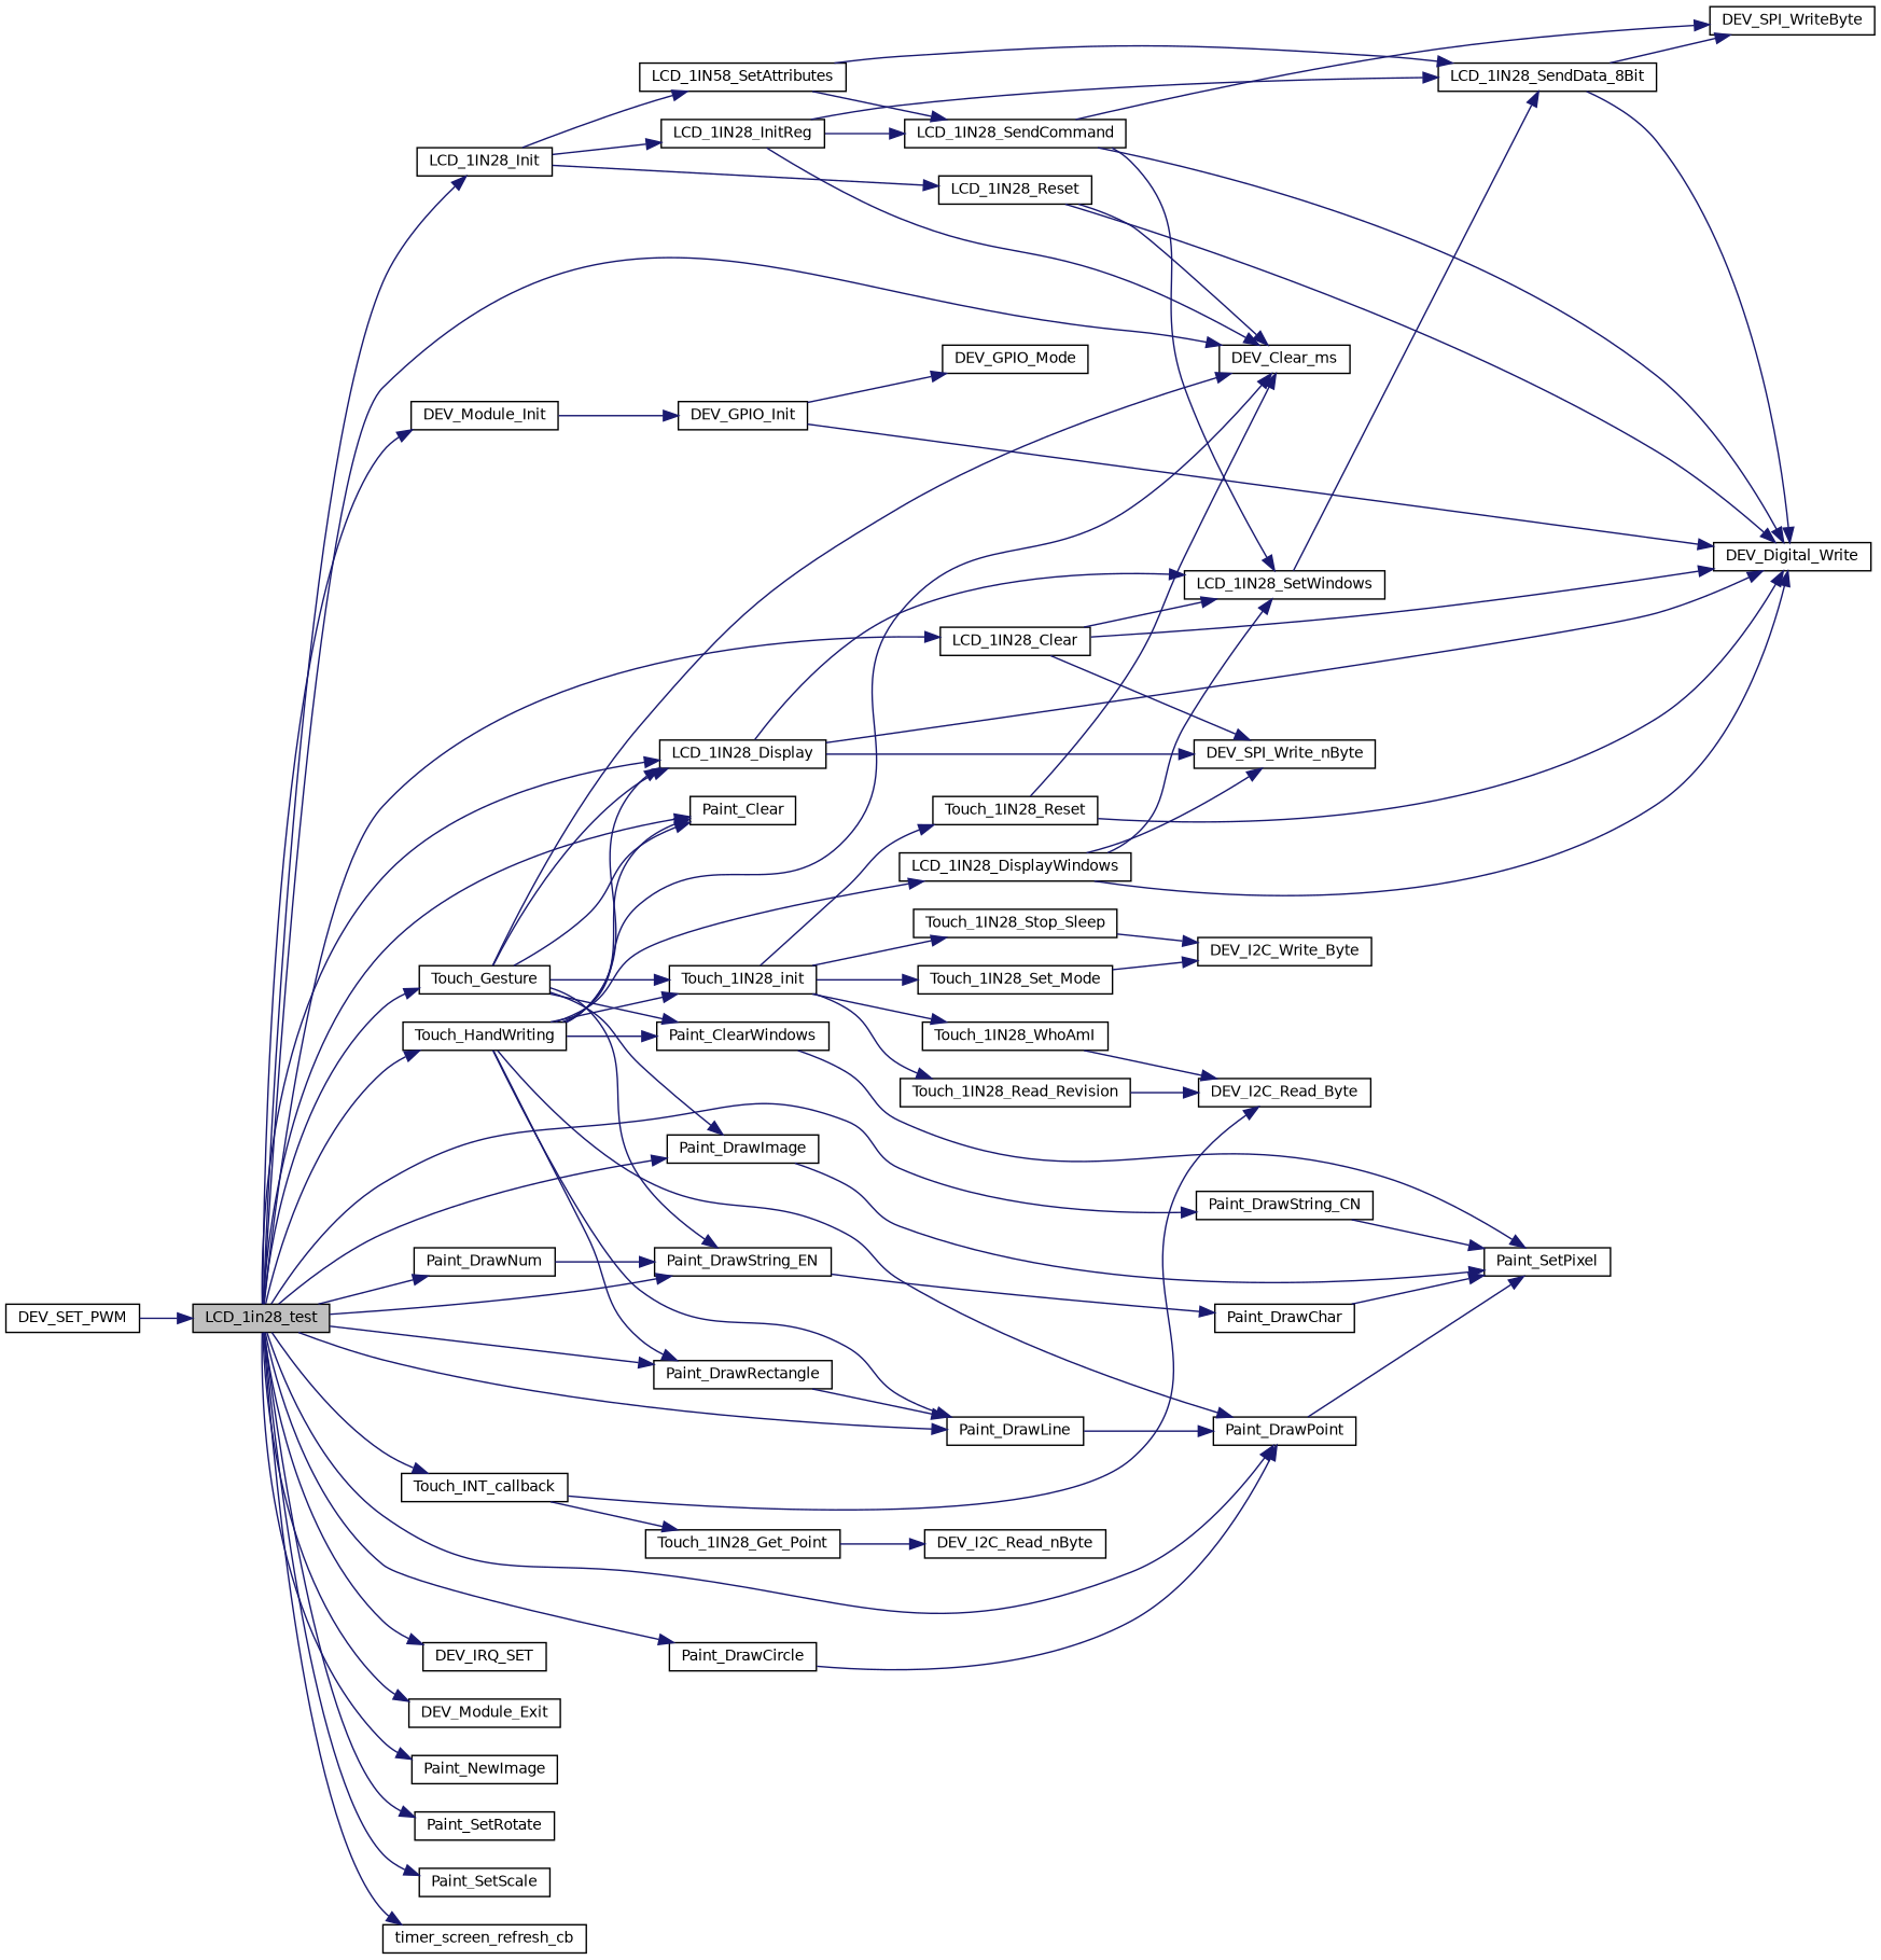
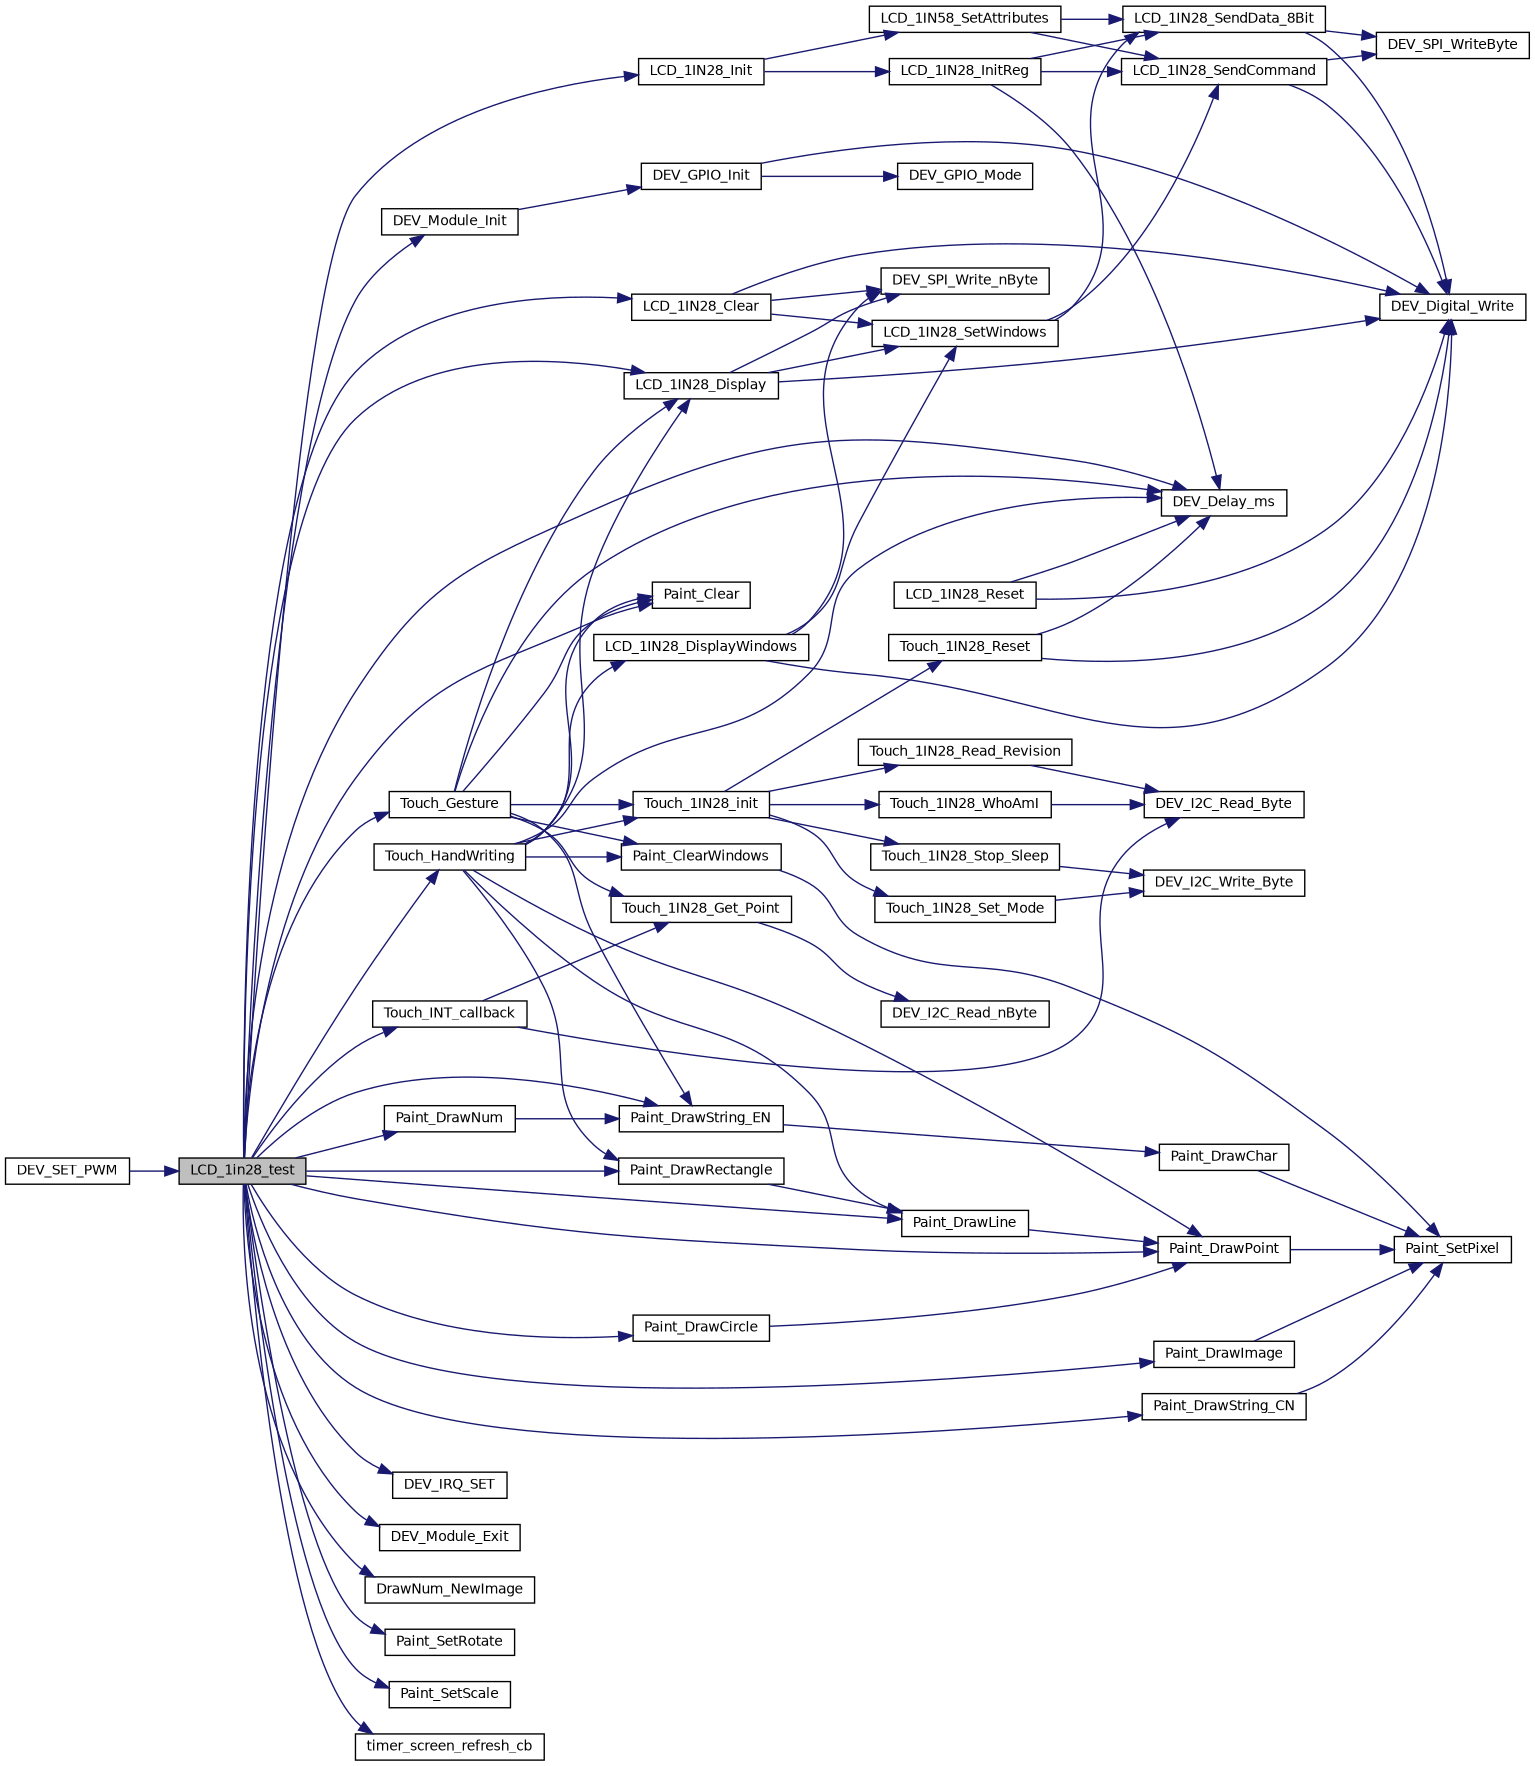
  digraph {
    rankdir=LR
    node [color=black fontname=Helvetica fontsize=10 shape=record]
    edge [color=midnightblue fontname=Helvetica fontsize=10 labelfontname=Helvetica labelfontsize=10 style=solid]
    n1 [fillcolor=grey75 fontcolor=black height=0.2 label=LCD_1in28_test style=filled width=0.4]
-   n2 [height=0.2 label=DEV_Clear_ms width=0.4]
+   n2 [height=0.2 label=DEV_Delay_ms width=0.4]
    n3 [height=0.2 label=DEV_IRQ_SET width=0.4]
    n4 [height=0.2 label=DEV_Module_Exit width=0.4]
    n5 [height=0.2 label=DEV_Module_Init width=0.4]
    n6 [height=0.2 label=LCD_1IN28_Clear width=0.4]
    n7 [height=0.2 label=LCD_1IN28_Display width=0.4]
    n8 [height=0.2 label=LCD_1IN28_Init width=0.4]
    n9 [height=0.2 label=Paint_Clear width=0.4]
    n10 [height=0.2 label=Paint_DrawCircle width=0.4]
    n11 [height=0.2 label=Paint_DrawPoint width=0.4]
    n12 [height=0.2 label=Paint_DrawImage width=0.4]
    n13 [height=0.2 label=Paint_DrawLine width=0.4]
    n14 [height=0.2 label=Paint_DrawNum width=0.4]
    n15 [height=0.2 label=Paint_DrawString_EN width=0.4]
    n16 [height=0.2 label=Paint_DrawRectangle width=0.4]
    n17 [height=0.2 label=Paint_DrawString_CN width=0.4]
-   n18 [height=0.2 label=Paint_NewImage width=0.4]
+   n18 [height=0.2 label=DrawNum_NewImage width=0.4]
    n19 [height=0.2 label=Paint_SetRotate width=0.4]
    n20 [height=0.2 label=Paint_SetScale width=0.4]
    n21 [height=0.2 label=timer_screen_refresh_cb width=0.4]
    n22 [height=0.2 label=Touch_Gesture width=0.4]
    n23 [height=0.2 label=Touch_HandWriting width=0.4]
    n24 [height=0.2 label=Touch_INT_callback width=0.4]
    n25 [height=0.2 label=DEV_GPIO_Init width=0.4]
    n26 [height=0.2 label=DEV_SET_PWM width=0.4]
    n27 [height=0.2 label=DEV_Digital_Write width=0.4]
    n28 [height=0.2 label=DEV_SPI_Write_nByte width=0.4]
    n29 [height=0.2 label=LCD_1IN28_SetWindows width=0.4]
    n30 [height=0.2 label=LCD_1IN28_InitReg width=0.4]
    n31 [height=0.2 label=LCD_1IN28_Reset width=0.4]
    n32 [height=0.2 label=LCD_1IN58_SetAttributes width=0.4]
    n33 [height=0.2 label=Paint_SetPixel width=0.4]
    n34 [height=0.2 label=Paint_DrawChar width=0.4]
    n35 [height=0.2 label=Paint_ClearWindows width=0.4]
    n36 [height=0.2 label=Touch_1IN28_init width=0.4]
    n37 [height=0.2 label=LCD_1IN28_DisplayWindows width=0.4]
    n38 [height=0.2 label=DEV_I2C_Read_Byte width=0.4]
    n39 [height=0.2 label=Touch_1IN28_Get_Point width=0.4]
    n40 [height=0.2 label=DEV_GPIO_Mode width=0.4]
    n41 [height=0.2 label=LCD_1IN28_SendCommand width=0.4]
    n42 [height=0.2 label=LCD_1IN28_SendData_8Bit width=0.4]
    n43 [height=0.2 label=DEV_SPI_WriteByte width=0.4]
    n44 [height=0.2 label=Touch_1IN28_Read_Revision width=0.4]
    n45 [height=0.2 label=Touch_1IN28_Reset width=0.4]
    n46 [height=0.2 label=Touch_1IN28_Set_Mode width=0.4]
    n47 [height=0.2 label=Touch_1IN28_Stop_Sleep width=0.4]
    n48 [height=0.2 label=Touch_1IN28_WhoAmI width=0.4]
    n49 [height=0.2 label=DEV_I2C_Write_Byte width=0.4]
    n50 [height=0.2 label=DEV_I2C_Read_nByte width=0.4]
    n1 -> n2
    n1 -> n3
    n1 -> n4
    n1 -> n5
    n1 -> n6
    n1 -> n7
    n1 -> n8
    n1 -> n9
    n1 -> n10
    n1 -> n11
    n1 -> n12
    n1 -> n13
    n1 -> n14
    n1 -> n15
    n1 -> n16
    n1 -> n17
    n1 -> n18
    n1 -> n19
    n1 -> n20
    n1 -> n21
    n1 -> n22
    n1 -> n23
    n1 -> n24
    n5 -> n25
    n6 -> n27
    n6 -> n28
    n6 -> n29
    n7 -> n27
    n7 -> n28
    n7 -> n29
    n8 -> n30
-   n8 -> n31
    n8 -> n32
    n10 -> n11
    n11 -> n33
    n12 -> n33
    n13 -> n11
    n14 -> n15
    n15 -> n34
    n16 -> n13
    n17 -> n33
    n22 -> n2
    n22 -> n7
    n22 -> n9
-   n22 -> n12
+   n22 -> n39
    n22 -> n15
    n22 -> n35
    n22 -> n36
    n23 -> n2
    n23 -> n7
    n23 -> n9
    n23 -> n11
    n23 -> n13
    n23 -> n16
    n23 -> n35
    n23 -> n36
    n23 -> n37
    n24 -> n38
    n24 -> n39
    n25 -> n27
    n25 -> n40
    n26 -> n1
-   n41 -> n29
+   n29 -> n41
    n29 -> n42
    n30 -> n2
    n30 -> n41
    n30 -> n42
    n31 -> n2
    n31 -> n27
    n32 -> n41
    n32 -> n42
    n34 -> n33
    n35 -> n33
    n36 -> n44
    n36 -> n45
    n36 -> n46
    n36 -> n47
    n36 -> n48
    n37 -> n27
    n37 -> n28
    n37 -> n29
    n39 -> n50
    n41 -> n27
    n41 -> n43
    n42 -> n27
    n42 -> n43
    n44 -> n38
    n45 -> n2
    n45 -> n27
    n46 -> n49
    n47 -> n49
    n48 -> n38
  }
